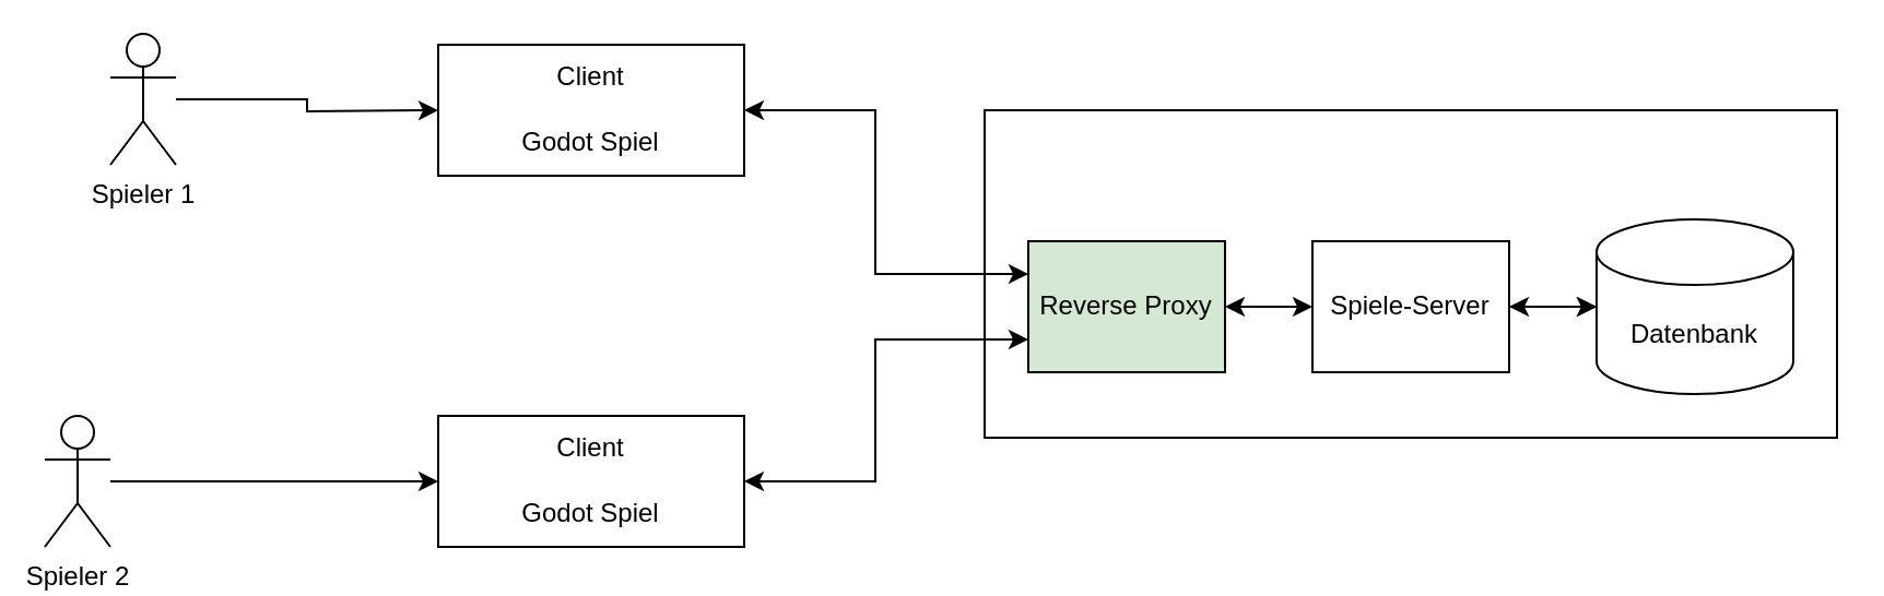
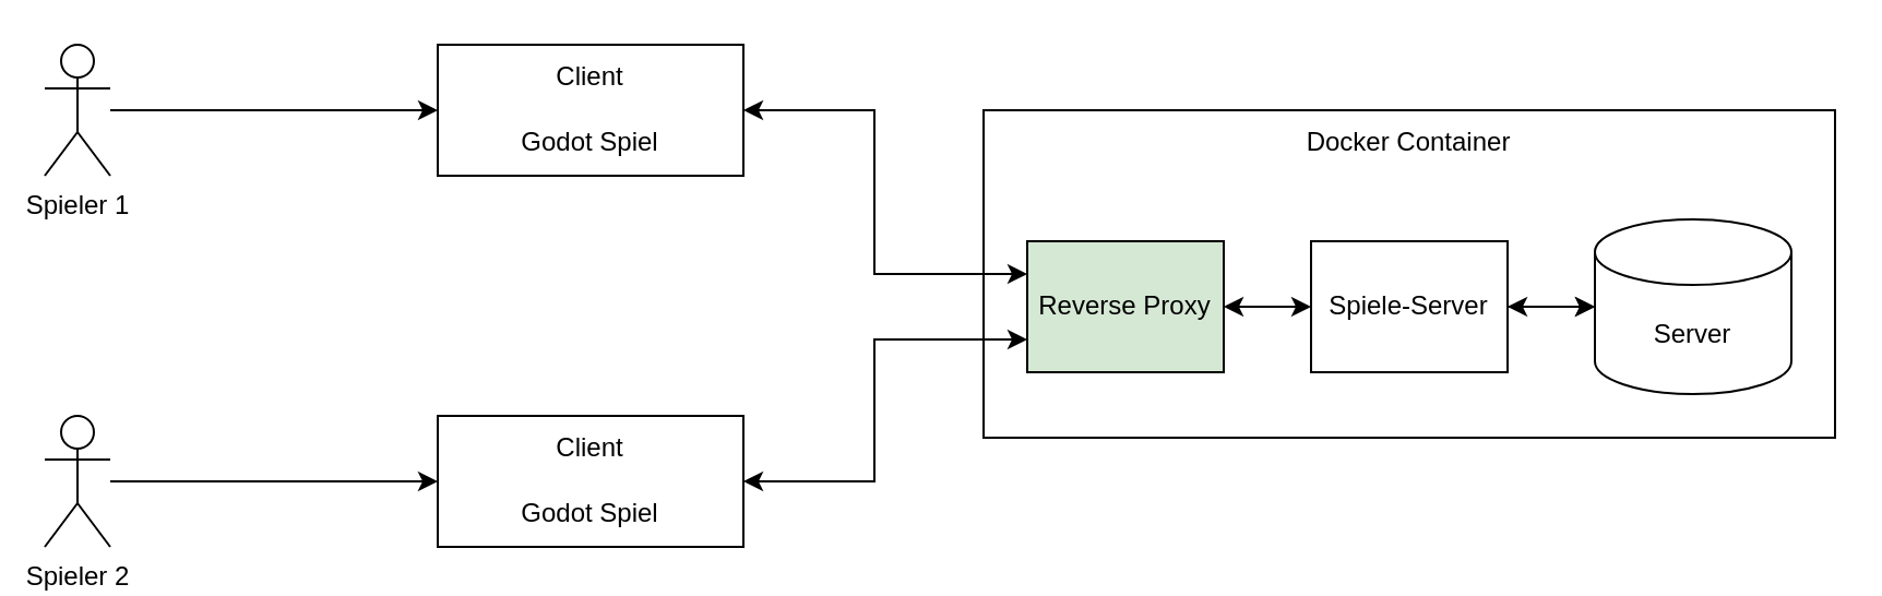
  <mxCell id="0" />
  <mxCell id="1" parent="0" />
  <mxCell id="2" style="edgeStyle=orthogonalEdgeStyle;rounded=0;orthogonalLoop=1;jettySize=auto;html=1;" edge="1" parent="1" source="3"><mxGeometry relative="1" as="geometry"><mxPoint x="200" y="50" as="targetPoint" /></mxGeometry></mxCell>
- <mxCell id="3" value="Spieler 1" style="shape=umlActor;verticalLabelPosition=bottom;verticalAlign=top;html=1;outlineConnect=0;" vertex="1" parent="1"><mxGeometry x="50" y="15" width="30" height="60" as="geometry" /></mxCell>
+ <mxCell id="3" value="Spieler 1" style="shape=umlActor;verticalLabelPosition=bottom;verticalAlign=top;html=1;outlineConnect=0;" vertex="1" parent="1"><mxGeometry x="20" y="20" width="30" height="60" as="geometry" /></mxCell>
  <mxCell id="4" style="edgeStyle=orthogonalEdgeStyle;rounded=0;orthogonalLoop=1;jettySize=auto;html=1;" edge="1" parent="1" source="5"><mxGeometry relative="1" as="geometry"><mxPoint x="200" y="220" as="targetPoint" /></mxGeometry></mxCell>
  <mxCell id="5" value="Spieler 2" style="shape=umlActor;verticalLabelPosition=bottom;verticalAlign=top;html=1;outlineConnect=0;" vertex="1" parent="1"><mxGeometry x="20" y="190" width="30" height="60" as="geometry" /></mxCell>
  <mxCell id="6" value="" style="rounded=0;whiteSpace=wrap;html=1;" vertex="1" parent="1"><mxGeometry x="200" y="190" width="140" height="60" as="geometry" /></mxCell>
  <mxCell id="7" value="Client" style="text;html=1;align=center;verticalAlign=middle;whiteSpace=wrap;rounded=0;" vertex="1" parent="1"><mxGeometry x="240" y="190" width="60" height="30" as="geometry" /></mxCell>
  <mxCell id="8" value="Godot Spiel" style="text;html=1;align=center;verticalAlign=middle;whiteSpace=wrap;rounded=0;" vertex="1" parent="1"><mxGeometry x="230" y="220" width="80" height="30" as="geometry" /></mxCell>
  <mxCell id="9" value="" style="rounded=0;whiteSpace=wrap;html=1;" vertex="1" parent="1"><mxGeometry x="200" y="20" width="140" height="60" as="geometry" /></mxCell>
  <mxCell id="10" value="Client" style="text;html=1;align=center;verticalAlign=middle;whiteSpace=wrap;rounded=0;" vertex="1" parent="1"><mxGeometry x="240" y="20" width="60" height="30" as="geometry" /></mxCell>
  <mxCell id="11" value="Godot Spiel" style="text;html=1;align=center;verticalAlign=middle;whiteSpace=wrap;rounded=0;" vertex="1" parent="1"><mxGeometry x="230" y="50" width="80" height="30" as="geometry" /></mxCell>
  <mxCell id="12" value="" style="rounded=0;whiteSpace=wrap;html=1;" vertex="1" parent="1"><mxGeometry x="450" y="50" width="390" height="150" as="geometry" /></mxCell>
- <mxCell id="14" value="Datenbank" style="shape=cylinder3;whiteSpace=wrap;html=1;boundedLbl=1;backgroundOutline=1;size=15;" vertex="1" parent="1"><mxGeometry x="730" y="100" width="90" height="80" as="geometry" /></mxCell>
+ <mxCell id="13" value="Docker Container" style="text;html=1;align=center;verticalAlign=middle;whiteSpace=wrap;rounded=0;" vertex="1" parent="1"><mxGeometry x="590" y="50" width="110" height="30" as="geometry" /></mxCell>
+ <mxCell id="14" value="Server" style="shape=cylinder3;whiteSpace=wrap;html=1;boundedLbl=1;backgroundOutline=1;size=15;" vertex="1" parent="1"><mxGeometry x="730" y="100" width="90" height="80" as="geometry" /></mxCell>
  <mxCell id="15" value="" style="edgeStyle=orthogonalEdgeStyle;rounded=0;orthogonalLoop=1;jettySize=auto;html=1;" edge="1" parent="1" source="16" target="14"><mxGeometry relative="1" as="geometry" /></mxCell>
  <mxCell id="16" value="Spiele-Server" style="rounded=0;whiteSpace=wrap;html=1;" vertex="1" parent="1"><mxGeometry x="600" y="110" width="90" height="60" as="geometry" /></mxCell>
  <mxCell id="17" value="Reverse Proxy" style="rounded=0;whiteSpace=wrap;html=1;fillColor=#d5e8d4;" vertex="1" parent="1"><mxGeometry x="470" y="110" width="90" height="60" as="geometry" /></mxCell>
  <mxCell id="18" value="" style="endArrow=classic;startArrow=classic;html=1;rounded=0;" edge="1" parent="1"><mxGeometry width="50" height="50" relative="1" as="geometry"><mxPoint x="690" y="140" as="sourcePoint" /><mxPoint x="730" y="140" as="targetPoint" /></mxGeometry></mxCell>
  <mxCell id="19" value="" style="endArrow=classic;startArrow=classic;html=1;rounded=0;exitX=1;exitY=0.5;exitDx=0;exitDy=0;" edge="1" parent="1" source="17"><mxGeometry width="50" height="50" relative="1" as="geometry"><mxPoint x="570" y="139.5" as="sourcePoint" /><mxPoint x="600" y="140" as="targetPoint" /></mxGeometry></mxCell>
  <mxCell id="20" value="" style="endArrow=classic;startArrow=classic;html=1;rounded=0;exitX=1;exitY=0.5;exitDx=0;exitDy=0;entryX=0;entryY=0.75;entryDx=0;entryDy=0;" edge="1" parent="1" source="6" target="17"><mxGeometry width="50" height="50" relative="1" as="geometry"><mxPoint x="350" y="240" as="sourcePoint" /><mxPoint x="400" y="120" as="targetPoint" /><Array as="points"><mxPoint x="400" y="220" /><mxPoint x="400" y="155" /></Array></mxGeometry></mxCell>
  <mxCell id="21" value="" style="endArrow=classic;startArrow=classic;html=1;rounded=0;exitX=1;exitY=0.5;exitDx=0;exitDy=0;entryX=0;entryY=0.25;entryDx=0;entryDy=0;" edge="1" parent="1" source="9" target="17"><mxGeometry width="50" height="50" relative="1" as="geometry"><mxPoint x="350" y="240" as="sourcePoint" /><mxPoint x="400" y="120" as="targetPoint" /><Array as="points"><mxPoint x="400" y="50" /><mxPoint x="400" y="125" /></Array></mxGeometry></mxCell>
